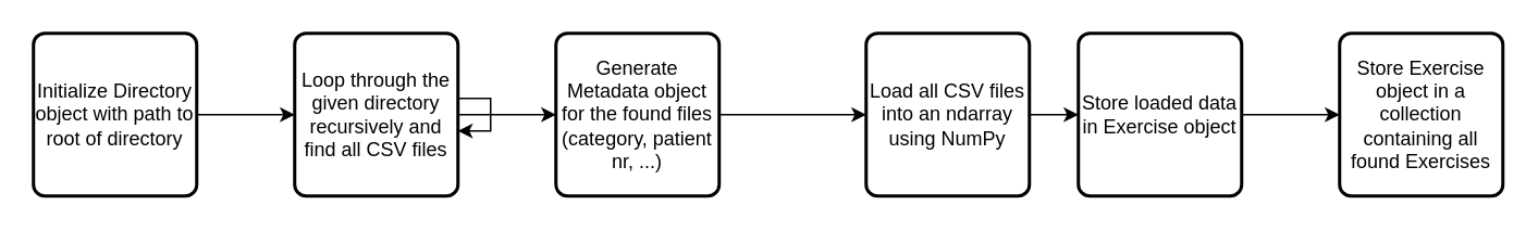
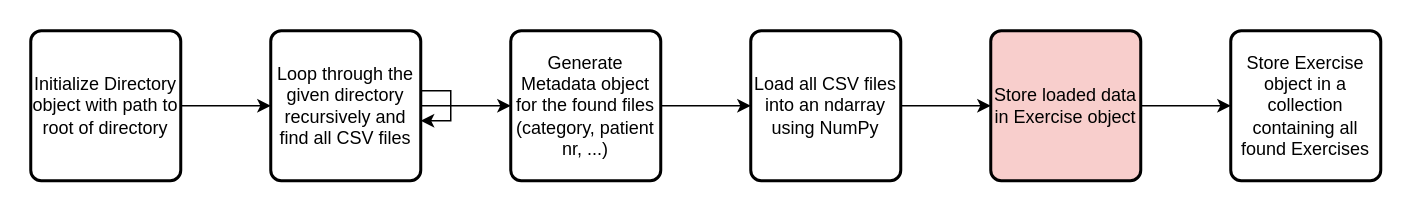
  <mxCell id="0" />
  <mxCell id="1" parent="0" />
  <mxCell id="2" value="" style="edgeStyle=orthogonalEdgeStyle;rounded=0;orthogonalLoop=1;jettySize=auto;html=1;" edge="1" parent="1" source="3" target="5"><mxGeometry relative="1" as="geometry" /></mxCell>
  <mxCell id="3" value="Initialize Directory object with path to root of directory" style="rounded=1;whiteSpace=wrap;html=1;absoluteArcSize=1;arcSize=14;strokeWidth=2;" vertex="1" parent="1"><mxGeometry x="20" y="20" width="100" height="100" as="geometry" /></mxCell>
  <mxCell id="4" value="" style="edgeStyle=orthogonalEdgeStyle;rounded=0;orthogonalLoop=1;jettySize=auto;html=1;" edge="1" parent="1" source="5" target="12"><mxGeometry relative="1" as="geometry" /></mxCell>
  <mxCell id="5" value="Loop through the given directory recursively and find all CSV files" style="rounded=1;whiteSpace=wrap;html=1;absoluteArcSize=1;arcSize=14;strokeWidth=2;" vertex="1" parent="1"><mxGeometry x="180" y="20" width="100" height="100" as="geometry" /></mxCell>
  <mxCell id="6" value="" style="edgeStyle=orthogonalEdgeStyle;rounded=0;orthogonalLoop=1;jettySize=auto;html=1;" edge="1" parent="1" source="7" target="9"><mxGeometry relative="1" as="geometry" /></mxCell>
- <mxCell id="7" value="Load all CSV files into an ndarray using NumPy" style="rounded=1;whiteSpace=wrap;html=1;absoluteArcSize=1;arcSize=14;strokeWidth=2;" vertex="1" parent="1"><mxGeometry x="530" y="20" width="100" height="100" as="geometry" /></mxCell>
+ <mxCell id="7" value="Load all CSV files into an ndarray using NumPy" style="rounded=1;whiteSpace=wrap;html=1;absoluteArcSize=1;arcSize=14;strokeWidth=2;" vertex="1" parent="1"><mxGeometry x="500" y="20" width="100" height="100" as="geometry" /></mxCell>
  <mxCell id="8" value="" style="edgeStyle=orthogonalEdgeStyle;rounded=0;orthogonalLoop=1;jettySize=auto;html=1;" edge="1" parent="1" source="9" target="10"><mxGeometry relative="1" as="geometry" /></mxCell>
- <mxCell id="9" value="Store loaded data in Exercise object" style="rounded=1;whiteSpace=wrap;html=1;absoluteArcSize=1;arcSize=14;strokeWidth=2;" vertex="1" parent="1"><mxGeometry x="660" y="20" width="100" height="100" as="geometry" /></mxCell>
+ <mxCell id="9" value="Store loaded data in Exercise object" style="rounded=1;whiteSpace=wrap;html=1;absoluteArcSize=1;arcSize=14;strokeWidth=2;fillColor=#f8cecc;" vertex="1" parent="1"><mxGeometry x="660" y="20" width="100" height="100" as="geometry" /></mxCell>
  <mxCell id="10" value="Store Exercise object in a collection containing all found Exercises" style="rounded=1;whiteSpace=wrap;html=1;absoluteArcSize=1;arcSize=14;strokeWidth=2;" vertex="1" parent="1"><mxGeometry x="820" y="20" width="100" height="100" as="geometry" /></mxCell>
  <mxCell id="11" value="" style="edgeStyle=orthogonalEdgeStyle;rounded=0;orthogonalLoop=1;jettySize=auto;html=1;" edge="1" parent="1" source="12" target="7"><mxGeometry relative="1" as="geometry" /></mxCell>
  <mxCell id="12" value="Generate Metadata object for the found files (category, patient nr, ...)" style="rounded=1;whiteSpace=wrap;html=1;absoluteArcSize=1;arcSize=14;strokeWidth=2;" vertex="1" parent="1"><mxGeometry x="340" y="20" width="100" height="100" as="geometry" /></mxCell>
  <mxCell id="13" style="edgeStyle=orthogonalEdgeStyle;rounded=0;orthogonalLoop=1;jettySize=auto;html=1;" edge="1" parent="1" source="5" target="5"><mxGeometry relative="1" as="geometry" /></mxCell>
